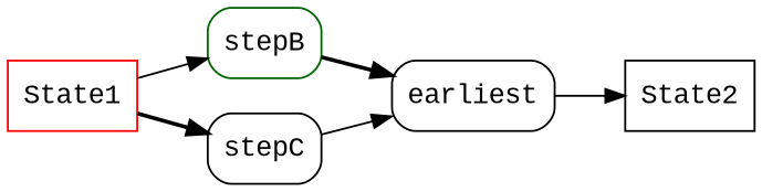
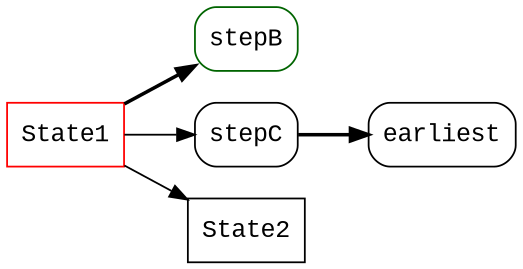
  digraph {
    fontname="Liberation Mono"
    rankdir=LR
    node [color=black fontname="Liberation Mono" shape=box style=rounded]
    edge [fontname="Liberation Mono" style=solid]
    stepB [color=darkgreen]
    stepC
    earliest
    n4 [color=red label=State1 style=""]
    n5 [label=State2 style=""]
    subgraph sub_1 {
      stepB
      stepC
      earliest
    }
    subgraph sub_2 {
      n4
      n5
    }
-   stepB -> earliest [style=bold]
-   stepC -> earliest
-   earliest -> n5
-   n4 -> stepB
-   n4 -> stepC [style=bold]
+   stepC -> earliest [style=bold]
+   n4 -> n5
+   n4 -> stepB [style=bold]
+   n4 -> stepC
  }
